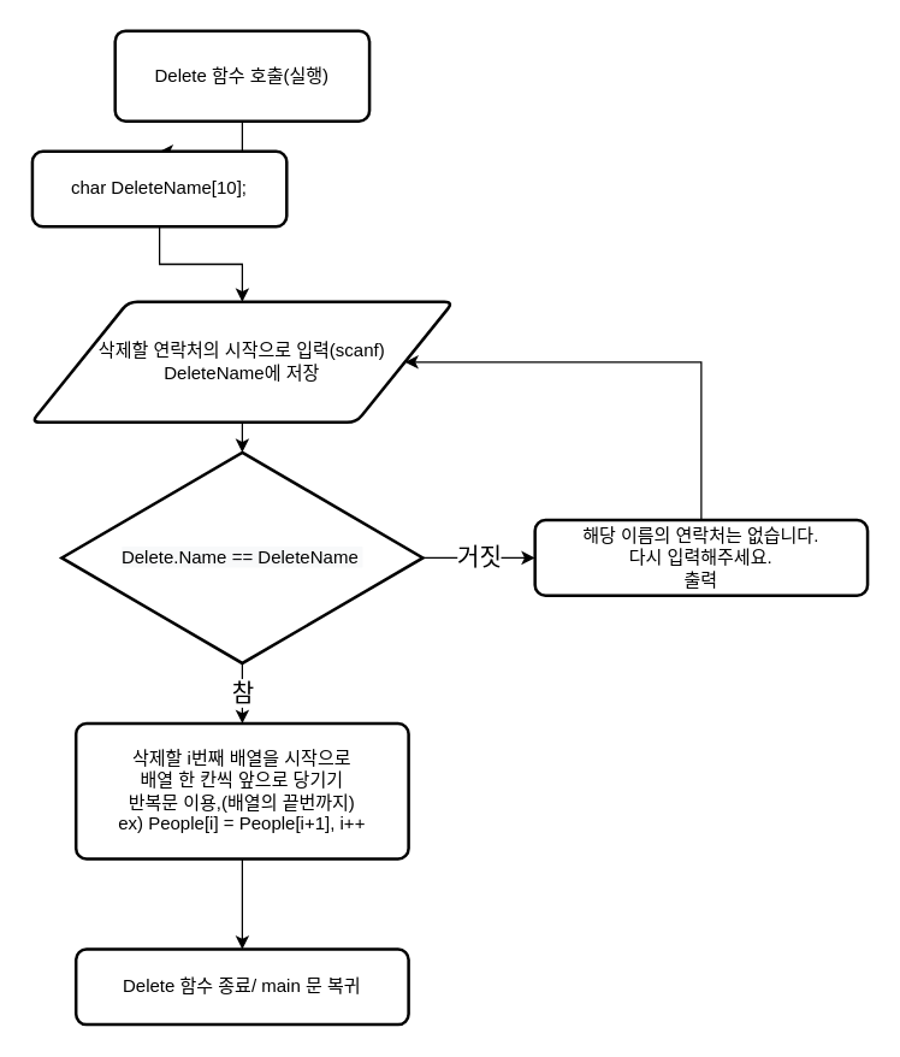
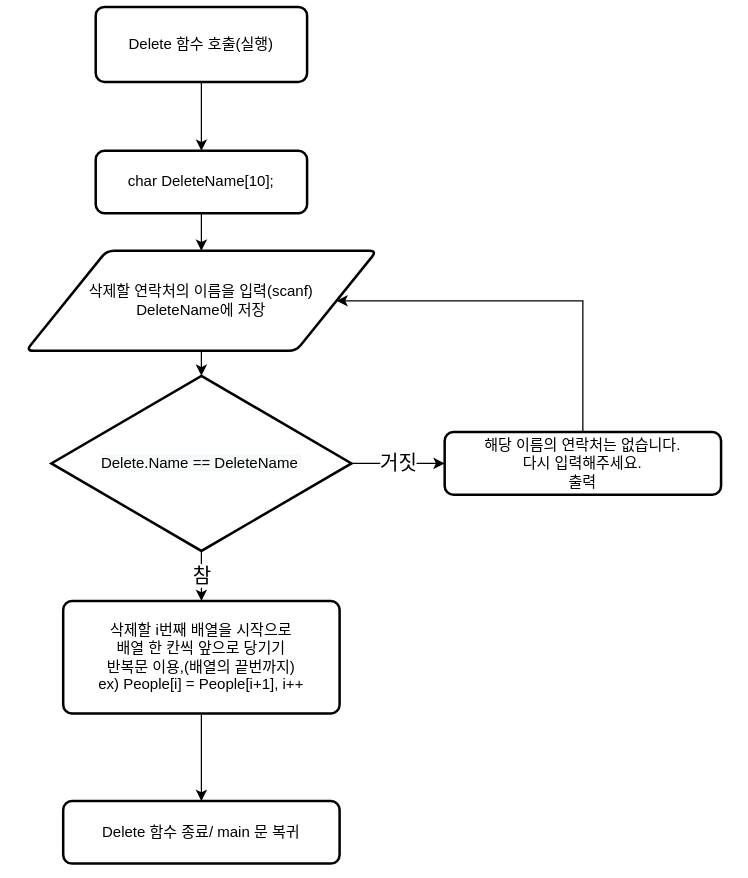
  <mxCell id="0" />
  <mxCell id="1" parent="0" />
  <mxCell id="2" style="edgeStyle=orthogonalEdgeStyle;rounded=0;orthogonalLoop=1;jettySize=auto;html=1;exitX=0.5;exitY=1;exitDx=0;exitDy=0;entryX=0.5;entryY=0;entryDx=0;entryDy=0;" parent="1" source="3" target="5" edge="1"><mxGeometry relative="1" as="geometry" /></mxCell>
- <mxCell id="3" value="Delete 함수 호출(실행)" style="rounded=1;whiteSpace=wrap;html=1;absoluteArcSize=1;arcSize=14;strokeWidth=2;" parent="1" vertex="1"><mxGeometry x="76" y="20" width="169" height="60" as="geometry" /></mxCell>
+ <mxCell id="3" value="Delete 함수 호출(실행)" style="rounded=1;whiteSpace=wrap;html=1;absoluteArcSize=1;arcSize=14;strokeWidth=2;" parent="1" vertex="1"><mxGeometry x="76" y="5" width="169" height="60" as="geometry" /></mxCell>
  <mxCell id="4" style="edgeStyle=orthogonalEdgeStyle;rounded=0;orthogonalLoop=1;jettySize=auto;html=1;exitX=0.5;exitY=1;exitDx=0;exitDy=0;entryX=0.5;entryY=0;entryDx=0;entryDy=0;" parent="1" source="5" target="7" edge="1"><mxGeometry relative="1" as="geometry" /></mxCell>
- <mxCell id="5" value="char DeleteName[10];" style="rounded=1;whiteSpace=wrap;html=1;absoluteArcSize=1;arcSize=14;strokeWidth=2;" parent="1" vertex="1"><mxGeometry x="21" y="100" width="169" height="50" as="geometry" /></mxCell>
+ <mxCell id="5" value="char DeleteName[10];" style="rounded=1;whiteSpace=wrap;html=1;absoluteArcSize=1;arcSize=14;strokeWidth=2;" parent="1" vertex="1"><mxGeometry x="76" y="120" width="169" height="50" as="geometry" /></mxCell>
  <mxCell id="6" style="edgeStyle=orthogonalEdgeStyle;rounded=0;orthogonalLoop=1;jettySize=auto;html=1;exitX=0.5;exitY=1;exitDx=0;exitDy=0;entryX=0.5;entryY=0;entryDx=0;entryDy=0;entryPerimeter=0;" parent="1" source="7" target="14" edge="1"><mxGeometry relative="1" as="geometry" /></mxCell>
- <mxCell id="7" value="삭제할 연락처의 시작으로 입력(scanf)&lt;br&gt;DeleteName에 저장" style="shape=parallelogram;html=1;strokeWidth=2;perimeter=parallelogramPerimeter;whiteSpace=wrap;rounded=1;arcSize=12;size=0.23;" parent="1" vertex="1"><mxGeometry x="20.25" y="200" width="280.5" height="80" as="geometry" /></mxCell>
+ <mxCell id="7" value="삭제할 연락처의 이름을 입력(scanf)&lt;br&gt;DeleteName에 저장" style="shape=parallelogram;html=1;strokeWidth=2;perimeter=parallelogramPerimeter;whiteSpace=wrap;rounded=1;arcSize=12;size=0.23;" parent="1" vertex="1"><mxGeometry x="20.25" y="200" width="280.5" height="80" as="geometry" /></mxCell>
  <mxCell id="8" style="edgeStyle=orthogonalEdgeStyle;rounded=0;orthogonalLoop=1;jettySize=auto;html=1;exitX=0.5;exitY=1;exitDx=0;exitDy=0;entryX=0.5;entryY=0;entryDx=0;entryDy=0;" parent="1" source="9" target="15" edge="1"><mxGeometry relative="1" as="geometry" /></mxCell>
  <mxCell id="9" value="삭제할 i번째 배열을 시작으로&lt;br&gt;배열 한 칸씩 앞으로 당기기&lt;br&gt;반복문 이용,(배열의 끝번까지)&lt;br&gt;ex) People[i] = People[i+1], i++" style="rounded=1;whiteSpace=wrap;html=1;absoluteArcSize=1;arcSize=14;strokeWidth=2;" parent="1" vertex="1"><mxGeometry x="50" y="480" width="221" height="90" as="geometry" /></mxCell>
  <mxCell id="10" style="edgeStyle=orthogonalEdgeStyle;rounded=0;orthogonalLoop=1;jettySize=auto;html=1;entryX=1;entryY=0.5;entryDx=0;entryDy=0;fontSize=16;" parent="1" source="11" target="7" edge="1"><mxGeometry relative="1" as="geometry"><Array as="points"><mxPoint x="466" y="240" /></Array></mxGeometry></mxCell>
  <mxCell id="11" value="해당 이름의 연락처는 없습니다.&lt;br&gt;다시 입력해주세요.&lt;br&gt;출력" style="rounded=1;whiteSpace=wrap;html=1;absoluteArcSize=1;arcSize=14;strokeWidth=2;" parent="1" vertex="1"><mxGeometry x="355" y="345" width="221" height="50" as="geometry" /></mxCell>
  <mxCell id="12" value="참" style="edgeStyle=orthogonalEdgeStyle;rounded=0;orthogonalLoop=1;jettySize=auto;html=1;exitX=0.5;exitY=1;exitDx=0;exitDy=0;exitPerimeter=0;entryX=0.5;entryY=0;entryDx=0;entryDy=0;fontSize=16;" parent="1" source="14" target="9" edge="1"><mxGeometry relative="1" as="geometry" /></mxCell>
  <mxCell id="13" value="거짓" style="edgeStyle=orthogonalEdgeStyle;rounded=0;orthogonalLoop=1;jettySize=auto;html=1;exitX=1;exitY=0.5;exitDx=0;exitDy=0;exitPerimeter=0;fontSize=16;" parent="1" source="14" target="11" edge="1"><mxGeometry relative="1" as="geometry" /></mxCell>
  <mxCell id="14" value="&lt;span style=&quot;color: rgb(0 , 0 , 0) ; font-family: &amp;#34;helvetica&amp;#34; ; font-size: 12px ; font-style: normal ; font-weight: 400 ; letter-spacing: normal ; text-align: center ; text-indent: 0px ; text-transform: none ; word-spacing: 0px ; background-color: rgb(248 , 249 , 250) ; display: inline ; float: none&quot;&gt;Delete.Name == DeleteName&amp;nbsp;&lt;/span&gt;" style="strokeWidth=2;html=1;shape=mxgraph.flowchart.decision;whiteSpace=wrap;" parent="1" vertex="1"><mxGeometry x="40.5" y="300" width="240" height="140" as="geometry" /></mxCell>
- <mxCell id="15" value="Delete 함수 종료/ main 문 복귀" style="rounded=1;whiteSpace=wrap;html=1;absoluteArcSize=1;arcSize=14;strokeWidth=2;" parent="1" vertex="1"><mxGeometry x="50" y="630" width="221" height="50" as="geometry" /></mxCell>
+ <mxCell id="15" value="Delete 함수 종료/ main 문 복귀" style="rounded=1;whiteSpace=wrap;html=1;absoluteArcSize=1;arcSize=14;strokeWidth=2;" parent="1" vertex="1"><mxGeometry x="50" y="640" width="221" height="50" as="geometry" /></mxCell>
